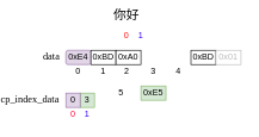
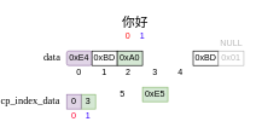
  <mxCell id="0" />
  <mxCell id="1" parent="0" />
- <mxCell id="2" value="&lt;span class=&quot;HwtZe&quot; lang=&quot;zh-CN&quot;&gt;&lt;font style=&quot;font-size: 18px&quot;&gt;你好&lt;/font&gt;&lt;/span&gt;" style="text;html=1;strokeColor=none;fillColor=none;align=center;verticalAlign=middle;whiteSpace=wrap;rounded=0;" parent="1" vertex="1"><mxGeometry x="120" y="10" width="110" height="20" as="geometry" /></mxCell>
+ <mxCell id="2" value="&lt;span class=&quot;HwtZe&quot; lang=&quot;zh-CN&quot;&gt;&lt;font style=&quot;font-size: 18px&quot;&gt;你好&lt;/font&gt;&lt;/span&gt;" style="text;html=1;strokeColor=none;fillColor=none;align=center;verticalAlign=middle;whiteSpace=wrap;rounded=0;" parent="1" vertex="1"><mxGeometry x="130" y="20" width="110" height="20" as="geometry" /></mxCell>
  <mxCell id="3" value="0" style="rounded=0;whiteSpace=wrap;html=1;strokeColor=none;fontColor=#FF0F0F;" parent="1" vertex="1"><mxGeometry x="165" y="40" width="20" height="20" as="geometry" /></mxCell>
  <mxCell id="4" value="1" style="rounded=0;whiteSpace=wrap;html=1;strokeColor=none;fontColor=#3300FF;" parent="1" vertex="1"><mxGeometry x="185" y="40" width="20" height="20" as="geometry" /></mxCell>
  <mxCell id="5" value="3" style="rounded=0;whiteSpace=wrap;html=1;fillColor=#d5e8d4;strokeColor=#82b366;" parent="1" vertex="1"><mxGeometry x="110" y="130" width="20" height="20" as="geometry" /></mxCell>
  <mxCell id="6" value="0xE4" style="whiteSpace=wrap;html=1;fillColor=#e1d5e7;strokeColor=#9673a6;rounded=1;" parent="1" vertex="1"><mxGeometry x="90" y="70" width="35" height="20" as="geometry" /></mxCell>
  <mxCell id="7" value="0xBD" style="rounded=0;whiteSpace=wrap;html=1;" parent="1" vertex="1"><mxGeometry x="125" y="70" width="35" height="20" as="geometry" /></mxCell>
- <mxCell id="8" value="0xA0" style="rounded=0;whiteSpace=wrap;html=1;" parent="1" vertex="1"><mxGeometry x="160" y="70" width="35" height="20" as="geometry" /></mxCell>
+ <mxCell id="8" value="0xA0" style="rounded=0;whiteSpace=wrap;html=1;fillColor=#d5e8d4;" parent="1" vertex="1"><mxGeometry x="160" y="70" width="35" height="20" as="geometry" /></mxCell>
  <mxCell id="9" value="0xE5" style="rounded=0;whiteSpace=wrap;html=1;fillColor=#d5e8d4;strokeColor=#82b366;" parent="1" vertex="1"><mxGeometry x="195" y="120" width="35" height="20" as="geometry" /></mxCell>
  <mxCell id="10" value="0xBD" style="rounded=0;whiteSpace=wrap;html=1;" parent="1" vertex="1"><mxGeometry x="265" y="70" width="35" height="20" as="geometry" /></mxCell>
  <mxCell id="11" value="0" style="rounded=0;whiteSpace=wrap;html=1;fillColor=#e1d5e7;strokeColor=#9673a6;" parent="1" vertex="1"><mxGeometry x="90" y="130" width="20" height="20" as="geometry" /></mxCell>
  <mxCell id="12" value="0" style="rounded=0;whiteSpace=wrap;html=1;strokeColor=none;fillColor=none;" parent="1" vertex="1"><mxGeometry x="90" y="90" width="35" height="20" as="geometry" /></mxCell>
  <mxCell id="13" value="1" style="rounded=0;whiteSpace=wrap;html=1;strokeColor=none;fillColor=none;" parent="1" vertex="1"><mxGeometry x="125" y="90" width="35" height="20" as="geometry" /></mxCell>
  <mxCell id="14" value="2" style="rounded=0;whiteSpace=wrap;html=1;strokeColor=none;fillColor=none;" parent="1" vertex="1"><mxGeometry x="157.5" y="90" width="35" height="20" as="geometry" /></mxCell>
  <mxCell id="15" value="3" style="rounded=0;whiteSpace=wrap;html=1;strokeColor=none;fillColor=none;" parent="1" vertex="1"><mxGeometry x="195" y="90" width="35" height="20" as="geometry" /></mxCell>
  <mxCell id="16" value="4" style="rounded=0;whiteSpace=wrap;html=1;strokeColor=none;fillColor=none;" parent="1" vertex="1"><mxGeometry x="230" y="90" width="35" height="20" as="geometry" /></mxCell>
  <mxCell id="17" value="5" style="rounded=0;whiteSpace=wrap;html=1;strokeColor=none;fillColor=none;" parent="1" vertex="1"><mxGeometry x="150" y="120" width="35" height="20" as="geometry" /></mxCell>
  <mxCell id="18" value="0" style="rounded=0;whiteSpace=wrap;html=1;fillColor=none;strokeColor=none;fontColor=#FF0033;" parent="1" vertex="1"><mxGeometry x="90" y="150" width="20" height="20" as="geometry" /></mxCell>
  <mxCell id="19" value="1" style="rounded=0;whiteSpace=wrap;html=1;fillColor=none;strokeColor=none;fontColor=#3300FF;" parent="1" vertex="1"><mxGeometry x="110" y="150" width="20" height="20" as="geometry" /></mxCell>
  <mxCell id="20" value="&lt;span style=&quot;font-family: &amp;#34;calibri&amp;#34; ; color: black&quot;&gt;&lt;font style=&quot;font-size: 14px&quot;&gt;data&lt;/font&gt;&lt;/span&gt;" style="text;html=1;strokeColor=none;fillColor=none;align=center;verticalAlign=middle;whiteSpace=wrap;rounded=0;fontColor=#3300FF;" parent="1" vertex="1"><mxGeometry x="50" y="70" width="40" height="20" as="geometry" /></mxCell>
  <mxCell id="21" value="&lt;span style=&quot;font-family: &amp;#34;calibri&amp;#34; ; color: black&quot;&gt;&lt;font style=&quot;font-size: 14px&quot;&gt;cp_index_data&lt;/font&gt;&lt;/span&gt;" style="text;html=1;strokeColor=none;fillColor=none;align=center;verticalAlign=middle;whiteSpace=wrap;rounded=0;fontColor=#3300FF;" parent="1" vertex="1"><mxGeometry x="20" y="130" width="40" height="20" as="geometry" /></mxCell>
  <mxCell id="22" value="&lt;font color=&quot;#b8b8b8&quot;&gt;0x01&lt;/font&gt;" style="rounded=0;whiteSpace=wrap;html=1;strokeColor=#B8B8B8;" vertex="1" parent="1"><mxGeometry x="300" y="70" width="35" height="20" as="geometry" /></mxCell>
+ <mxCell id="23" value="&lt;font color=&quot;#b8b8b8&quot;&gt;NULL&lt;/font&gt;" style="text;html=1;strokeColor=none;fillColor=none;align=center;verticalAlign=middle;whiteSpace=wrap;rounded=0;" vertex="1" parent="1"><mxGeometry x="297.5" y="50" width="40" height="20" as="geometry" /></mxCell>
